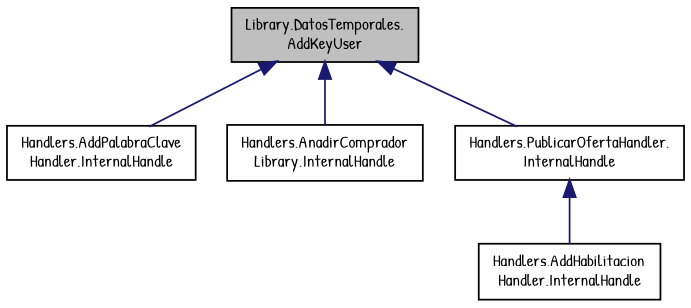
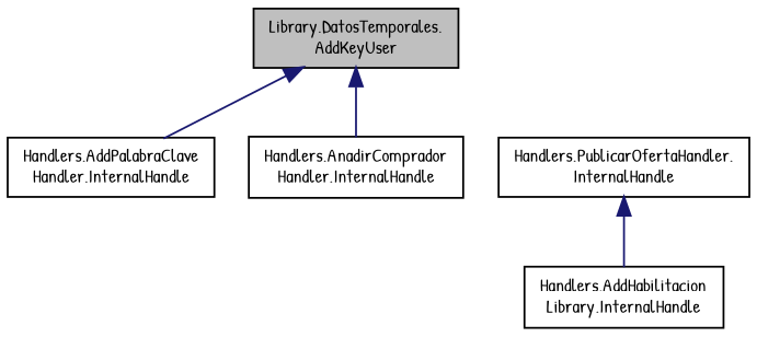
  digraph {
    fontname="Patrick Hand"
    rankdir=TB
    node [color=black fillcolor=white fontname="Patrick Hand" fontsize=10 shape=record style=filled]
    edge [color=midnightblue dir=back fontname="Patrick Hand" fontsize=10 labelfontname=Helvetica labelfontsize=10 style=solid]
    n1 [fillcolor=grey75 fontcolor=black height=0.2 label="Library.DatosTemporales.\lAddKeyUser" width=0.4]
    n2 [height=0.2 label="Handlers.AddPalabraClave\lHandler.InternalHandle" width=0.4]
-   n3 [height=0.2 label="Handlers.AnadirComprador\lLibrary.InternalHandle" width=0.4]
+   n3 [height=0.2 label="Handlers.AnadirComprador\lHandler.InternalHandle" width=0.4]
    n4 [height=0.2 label="Handlers.PublicarOfertaHandler.\lInternalHandle" width=0.4]
-   n5 [height=0.2 label="Handlers.AddHabilitacion\lHandler.InternalHandle" width=0.4]
+   n5 [height=0.2 label="Handlers.AddHabilitacion\lLibrary.InternalHandle" width=0.4]
    n1 -> n2
    n1 -> n3
-   n1 -> n4
    n4 -> n5
  }
